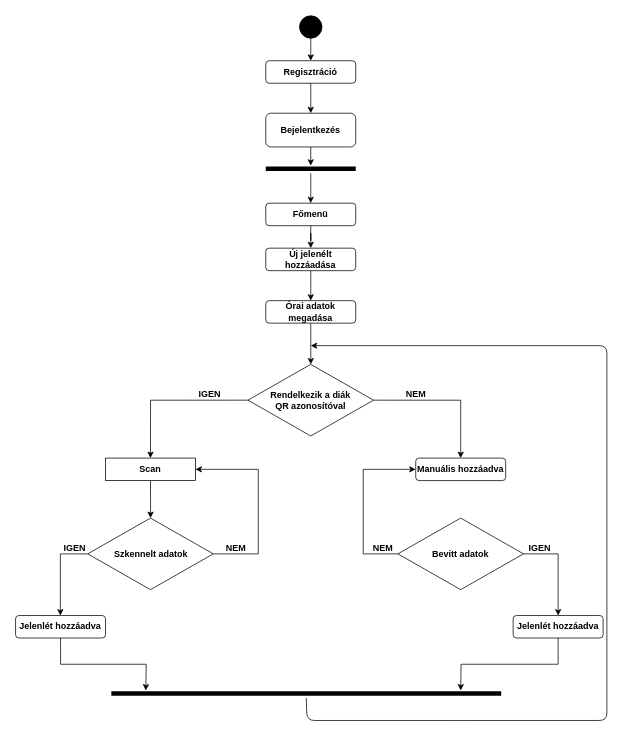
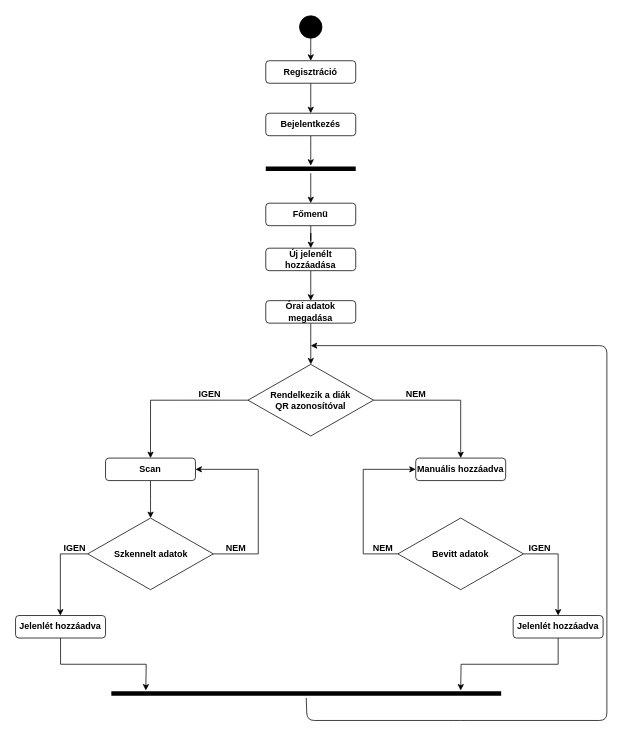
  <mxCell id="0" />
  <mxCell id="1" parent="0" />
  <mxCell id="2" style="edgeStyle=orthogonalEdgeStyle;rounded=0;orthogonalLoop=1;jettySize=auto;html=1;exitX=0.5;exitY=1;exitDx=0;exitDy=0;entryX=0.5;entryY=0;entryDx=0;entryDy=0;fontSize=12;fontStyle=1" edge="1" parent="1" source="3" target="5"><mxGeometry relative="1" as="geometry" /></mxCell>
  <mxCell id="3" value="Regisztráció" style="rounded=1;whiteSpace=wrap;html=1;fontSize=12;fontStyle=1" vertex="1" parent="1"><mxGeometry x="354" y="80" width="120" height="30" as="geometry" /></mxCell>
  <mxCell id="4" style="edgeStyle=orthogonalEdgeStyle;rounded=0;orthogonalLoop=1;jettySize=auto;html=1;exitX=0.5;exitY=1;exitDx=0;exitDy=0;strokeColor=#000000;fontSize=12;fontStyle=1" edge="1" parent="1" source="5"><mxGeometry relative="1" as="geometry"><mxPoint x="414" y="220" as="targetPoint" /></mxGeometry></mxCell>
- <mxCell id="5" value="Bejelentkezés" style="rounded=1;whiteSpace=wrap;html=1;fontSize=12;fontStyle=1" vertex="1" parent="1"><mxGeometry x="354" y="150" width="120" height="45" as="geometry" /></mxCell>
+ <mxCell id="5" value="Bejelentkezés" style="rounded=1;whiteSpace=wrap;html=1;fontSize=12;fontStyle=1" vertex="1" parent="1"><mxGeometry x="354" y="150" width="120" height="30" as="geometry" /></mxCell>
  <mxCell id="6" style="edgeStyle=orthogonalEdgeStyle;rounded=0;orthogonalLoop=1;jettySize=auto;html=1;exitX=0.5;exitY=1;exitDx=0;exitDy=0;entryX=0.5;entryY=0;entryDx=0;entryDy=0;fontSize=12;fontStyle=1" edge="1" parent="1" source="7" target="3"><mxGeometry relative="1" as="geometry" /></mxCell>
  <mxCell id="7" value="" style="ellipse;whiteSpace=wrap;html=1;aspect=fixed;fillColor=#000000;fontSize=12;fontStyle=1" vertex="1" parent="1"><mxGeometry x="399" y="20" width="30" height="30" as="geometry" /></mxCell>
  <mxCell id="8" value="" style="line;strokeWidth=6;fillColor=none;align=left;verticalAlign=middle;spacingTop=-1;spacingLeft=3;spacingRight=3;rotatable=0;labelPosition=right;points=[];portConstraint=eastwest;fontSize=12;fontStyle=1" vertex="1" parent="1"><mxGeometry x="354" y="220" width="120" height="8" as="geometry" /></mxCell>
  <mxCell id="9" style="edgeStyle=orthogonalEdgeStyle;rounded=0;orthogonalLoop=1;jettySize=auto;html=1;exitX=0.5;exitY=1;exitDx=0;exitDy=0;strokeColor=#000000;fontSize=12;fontStyle=1" edge="1" parent="1" source="10" target="13"><mxGeometry relative="1" as="geometry" /></mxCell>
  <mxCell id="10" value="Főmenü" style="rounded=1;whiteSpace=wrap;html=1;fontSize=12;fontStyle=1" vertex="1" parent="1"><mxGeometry x="354" y="270" width="120" height="30" as="geometry" /></mxCell>
  <mxCell id="11" value="" style="endArrow=classic;html=1;strokeColor=#000000;fontSize=12;fontStyle=1" edge="1" parent="1" target="10"><mxGeometry width="50" height="50" relative="1" as="geometry"><mxPoint x="414" y="230" as="sourcePoint" /><mxPoint x="434" y="270" as="targetPoint" /></mxGeometry></mxCell>
  <mxCell id="12" style="edgeStyle=orthogonalEdgeStyle;rounded=0;orthogonalLoop=1;jettySize=auto;html=1;exitX=0.5;exitY=1;exitDx=0;exitDy=0;strokeColor=#000000;fontSize=12;fontStyle=1" edge="1" parent="1" source="13" target="15"><mxGeometry relative="1" as="geometry" /></mxCell>
  <mxCell id="13" value="Új jelenélt hozzáadása" style="rounded=1;whiteSpace=wrap;html=1;fontSize=12;fontStyle=1" vertex="1" parent="1"><mxGeometry x="354" y="330" width="120" height="30" as="geometry" /></mxCell>
  <mxCell id="14" style="edgeStyle=orthogonalEdgeStyle;rounded=0;orthogonalLoop=1;jettySize=auto;html=1;exitX=0.5;exitY=1;exitDx=0;exitDy=0;strokeColor=#000000;fontSize=12;fontStyle=1" edge="1" parent="1" source="15" target="18"><mxGeometry relative="1" as="geometry" /></mxCell>
  <mxCell id="15" value="Órai adatok megadása" style="rounded=1;whiteSpace=wrap;html=1;fontSize=12;fontStyle=1" vertex="1" parent="1"><mxGeometry x="354" y="400" width="120" height="30" as="geometry" /></mxCell>
  <mxCell id="16" style="edgeStyle=orthogonalEdgeStyle;rounded=0;orthogonalLoop=1;jettySize=auto;html=1;exitX=0;exitY=0.5;exitDx=0;exitDy=0;entryX=0.5;entryY=0;entryDx=0;entryDy=0;strokeColor=#000000;fontSize=12;fontStyle=1" edge="1" parent="1" source="18" target="20"><mxGeometry relative="1" as="geometry" /></mxCell>
  <mxCell id="17" style="edgeStyle=orthogonalEdgeStyle;rounded=0;orthogonalLoop=1;jettySize=auto;html=1;exitX=1;exitY=0.5;exitDx=0;exitDy=0;strokeColor=#000000;fontSize=12;fontStyle=1" edge="1" parent="1" source="18" target="21"><mxGeometry relative="1" as="geometry" /></mxCell>
  <mxCell id="18" value="Rendelkezik a diák &lt;br&gt;QR azonosítóval" style="rhombus;whiteSpace=wrap;html=1;strokeWidth=1;fillColor=#FFFFFF;fontSize=12;fontStyle=1" vertex="1" parent="1"><mxGeometry x="330.25" y="485" width="167.5" height="95.5" as="geometry" /></mxCell>
  <mxCell id="19" style="edgeStyle=orthogonalEdgeStyle;rounded=0;orthogonalLoop=1;jettySize=auto;html=1;exitX=0.5;exitY=1;exitDx=0;exitDy=0;strokeColor=#000000;fontSize=12;" edge="1" parent="1" source="20" target="26"><mxGeometry relative="1" as="geometry" /></mxCell>
- <mxCell id="20" value="Scan" style="whiteSpace=wrap;html=1;fontStyle=1;fontSize=12;rounded=0;" vertex="1" parent="1"><mxGeometry x="140.25" y="610" width="120" height="30" as="geometry" /></mxCell>
+ <mxCell id="20" value="Scan" style="rounded=1;whiteSpace=wrap;html=1;fontStyle=1;fontSize=12;" vertex="1" parent="1"><mxGeometry x="140.25" y="610" width="120" height="30" as="geometry" /></mxCell>
  <mxCell id="21" value="Manuális hozzáadva" style="rounded=1;whiteSpace=wrap;html=1;fontStyle=1;fontSize=12;" vertex="1" parent="1"><mxGeometry x="554" y="610" width="120" height="30" as="geometry" /></mxCell>
  <mxCell id="22" value="IGEN" style="text;html=1;align=center;verticalAlign=middle;resizable=0;points=[];autosize=1;fontSize=12;fontStyle=1" vertex="1" parent="1"><mxGeometry x="254" y="515" width="50" height="20" as="geometry" /></mxCell>
  <mxCell id="23" value="NEM" style="text;html=1;align=center;verticalAlign=middle;resizable=0;points=[];autosize=1;fontSize=12;fontStyle=1" vertex="1" parent="1"><mxGeometry x="534" y="515" width="40" height="20" as="geometry" /></mxCell>
  <mxCell id="24" style="edgeStyle=orthogonalEdgeStyle;rounded=0;orthogonalLoop=1;jettySize=auto;html=1;strokeColor=#000000;fontSize=12;" edge="1" parent="1" source="26" target="31"><mxGeometry relative="1" as="geometry"><Array as="points"><mxPoint x="80" y="738" /></Array></mxGeometry></mxCell>
  <mxCell id="25" style="edgeStyle=orthogonalEdgeStyle;rounded=0;orthogonalLoop=1;jettySize=auto;html=1;entryX=1;entryY=0.5;entryDx=0;entryDy=0;strokeColor=#000000;fontSize=12;" edge="1" parent="1" source="26" target="20"><mxGeometry relative="1" as="geometry"><Array as="points"><mxPoint x="344" y="738" /><mxPoint x="344" y="625" /></Array></mxGeometry></mxCell>
  <mxCell id="26" value="Szkennelt adatok" style="rhombus;whiteSpace=wrap;html=1;strokeWidth=1;fillColor=#FFFFFF;fontSize=12;fontStyle=1" vertex="1" parent="1"><mxGeometry x="116.5" y="690" width="167.5" height="95.5" as="geometry" /></mxCell>
  <mxCell id="27" style="edgeStyle=orthogonalEdgeStyle;rounded=0;orthogonalLoop=1;jettySize=auto;html=1;exitX=1;exitY=0.5;exitDx=0;exitDy=0;entryX=0.5;entryY=0;entryDx=0;entryDy=0;strokeColor=#000000;fontSize=12;" edge="1" parent="1" source="29" target="35"><mxGeometry relative="1" as="geometry"><Array as="points"><mxPoint x="744" y="738" /><mxPoint x="744" y="820" /></Array></mxGeometry></mxCell>
  <mxCell id="28" style="edgeStyle=orthogonalEdgeStyle;rounded=0;orthogonalLoop=1;jettySize=auto;html=1;exitX=0;exitY=0.5;exitDx=0;exitDy=0;entryX=0;entryY=0.5;entryDx=0;entryDy=0;strokeColor=#000000;fontSize=12;" edge="1" parent="1" source="29" target="21"><mxGeometry relative="1" as="geometry"><Array as="points"><mxPoint x="484" y="738" /><mxPoint x="484" y="625" /></Array></mxGeometry></mxCell>
  <mxCell id="29" value="Bevitt adatok" style="rhombus;whiteSpace=wrap;html=1;strokeWidth=1;fillColor=#FFFFFF;fontSize=12;fontStyle=1" vertex="1" parent="1"><mxGeometry x="530.25" y="690" width="167.5" height="95.5" as="geometry" /></mxCell>
  <mxCell id="30" style="edgeStyle=orthogonalEdgeStyle;rounded=0;orthogonalLoop=1;jettySize=auto;html=1;exitX=0.5;exitY=1;exitDx=0;exitDy=0;strokeColor=#000000;fontSize=12;" edge="1" parent="1" source="31"><mxGeometry relative="1" as="geometry"><mxPoint x="194" y="920" as="targetPoint" /></mxGeometry></mxCell>
  <mxCell id="31" value="Jelenlét hozzáadva" style="rounded=1;whiteSpace=wrap;html=1;fontStyle=1;fontSize=12;" vertex="1" parent="1"><mxGeometry x="20.25" y="820" width="120" height="30" as="geometry" /></mxCell>
  <mxCell id="32" value="NEM" style="text;html=1;align=center;verticalAlign=middle;resizable=0;points=[];autosize=1;fontSize=12;fontStyle=1" vertex="1" parent="1"><mxGeometry x="294" y="720" width="40" height="20" as="geometry" /></mxCell>
  <mxCell id="33" value="IGEN" style="text;html=1;align=center;verticalAlign=middle;resizable=0;points=[];autosize=1;fontSize=12;fontStyle=1" vertex="1" parent="1"><mxGeometry x="74" y="720" width="50" height="20" as="geometry" /></mxCell>
  <mxCell id="34" style="edgeStyle=orthogonalEdgeStyle;rounded=0;orthogonalLoop=1;jettySize=auto;html=1;exitX=0.5;exitY=1;exitDx=0;exitDy=0;strokeColor=#000000;fontSize=12;" edge="1" parent="1" source="35"><mxGeometry relative="1" as="geometry"><mxPoint x="614" y="920" as="targetPoint" /></mxGeometry></mxCell>
  <mxCell id="35" value="Jelenlét hozzáadva" style="rounded=1;whiteSpace=wrap;html=1;fontStyle=1;fontSize=12;" vertex="1" parent="1"><mxGeometry x="684" y="820" width="120" height="30" as="geometry" /></mxCell>
  <mxCell id="36" value="NEM" style="text;html=1;align=center;verticalAlign=middle;resizable=0;points=[];autosize=1;fontSize=12;fontStyle=1" vertex="1" parent="1"><mxGeometry x="490.25" y="720" width="40" height="20" as="geometry" /></mxCell>
  <mxCell id="37" value="IGEN" style="text;html=1;align=center;verticalAlign=middle;resizable=0;points=[];autosize=1;fontSize=12;fontStyle=1" vertex="1" parent="1"><mxGeometry x="694" y="720" width="50" height="20" as="geometry" /></mxCell>
  <mxCell id="38" value="" style="line;strokeWidth=6;fillColor=none;align=left;verticalAlign=middle;spacingTop=-1;spacingLeft=3;spacingRight=3;rotatable=0;labelPosition=right;points=[];portConstraint=eastwest;fontSize=12;" vertex="1" parent="1"><mxGeometry x="148" y="920" width="520" height="8" as="geometry" /></mxCell>
  <mxCell id="39" value="" style="endArrow=classic;html=1;strokeColor=#000000;fontSize=12;" edge="1" parent="1"><mxGeometry width="50" height="50" relative="1" as="geometry"><mxPoint x="408" y="930" as="sourcePoint" /><mxPoint x="414" y="460" as="targetPoint" /><Array as="points"><mxPoint x="409" y="960" /><mxPoint x="614" y="960" /><mxPoint x="809" y="960" /><mxPoint x="809" y="460" /></Array></mxGeometry></mxCell>
